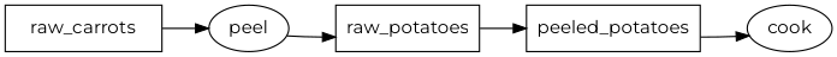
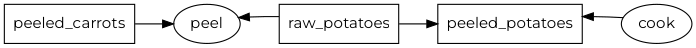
  digraph {
    fontname=Montserrat
    rankdir=LR
    node [fontname=Montserrat shape=box]
    edge [fontname=Montserrat]
    peel [shape=""]
-   raw_carrots
+   raw_carrots [label=peeled_carrots]
    raw_potatoes
    peeled_potatoes
    cook [shape=""]
    raw_carrots -> peel
-   peel -> raw_potatoes
+   raw_potatoes -> peel
    raw_potatoes -> peeled_potatoes
-   peeled_potatoes -> cook
+   cook -> peeled_potatoes
  }
